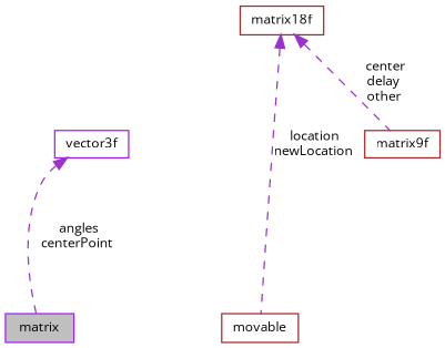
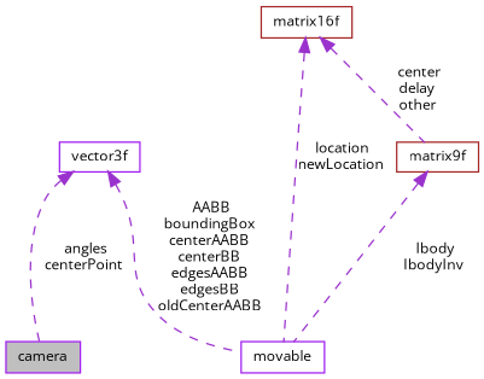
  digraph {
    fontname="Open Sans"
    node [color=purple fontname="Open Sans" fontsize=10 shape=record]
    edge [color=darkorchid3 dir=back fontname="Open Sans" fontsize=10 labelfontname=FreeSans labelfontsize=10 style=dashed]
-   n1 [fillcolor=grey75 fontcolor=black height=0.2 label=matrix style=filled width=0.4]
-   n2 [color=brown height=0.2 label=movable width=0.4]
+   n1 [fillcolor=grey75 fontcolor=black height=0.2 label=camera style=filled width=0.4]
+   n2 [height=0.2 label=movable width=0.4]
    n3 [height=0.2 label=vector3f width=0.4]
    n4 [color=brown height=0.2 label=matrix9f width=0.4]
-   n5 [color=brown height=0.2 label=matrix18f width=0.4]
+   n5 [color=brown height=0.2 label=matrix16f width=0.4]
    n3 -> n1 [label=" angles\ncenterPoint"]
+   n3 -> n2 [label=" AABB\nboundingBox\ncenterAABB\ncenterBB\nedgesAABB\nedgesBB\noldCenterAABB"]
+   n4 -> n2 [label=" Ibody\nIbodyInv"]
    n5 -> n2 [label=" location\nnewLocation"]
    n5 -> n4 [label=" center\ndelay\nother"]
  }
